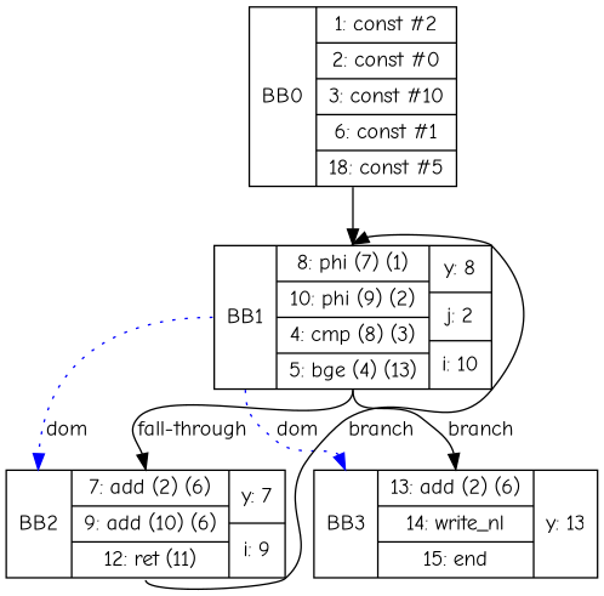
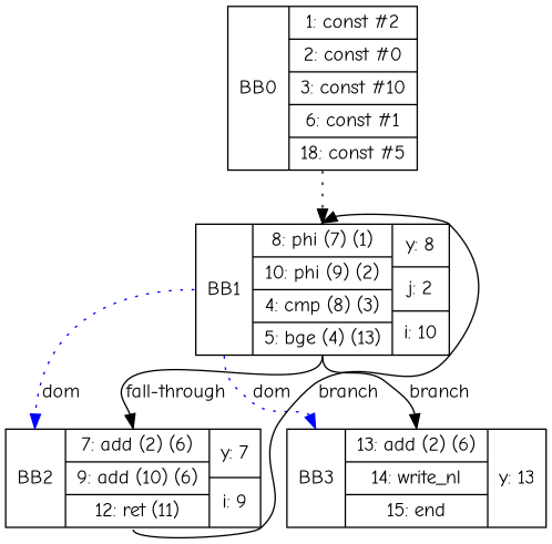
  digraph {
    fontname="Comic Neue"
    node [fontname="Comic Neue" shape=record]
    edge [fontname="Comic Neue" headport=n tailport=s]
    n1 [label="<b>BB0 | {1: const #2|2: const #0|3: const #10|6: const #1|18: const #5}"]
    n2 [label="<b>BB1 | {8: phi (7) (1)|10: phi (9) (2)|4: cmp (8) (3)|5: bge (4) (13)}| {y: 8 | j: 2 | i: 10}"]
    n3 [label="<b>BB2 | {7: add (2) (6)|9: add (10) (6)|12: ret (11)}| {y: 7 | i: 9}"]
    n4 [label="<b>BB3 | {13: add (2) (6)|14: write_nl|15: end}| {y: 13}"]
-   n1 -> n2
+   n1 -> n2 [style=dotted]
    n2 -> n3 [label="fall-through"]
    n2 -> n3 [color=blue headport=b label=dom style=dotted tailport=b]
    n2 -> n4 [label=branch]
    n2 -> n4 [color=blue headport=b label=dom style=dotted tailport=b]
    n3 -> n2 [label=branch]
  }
